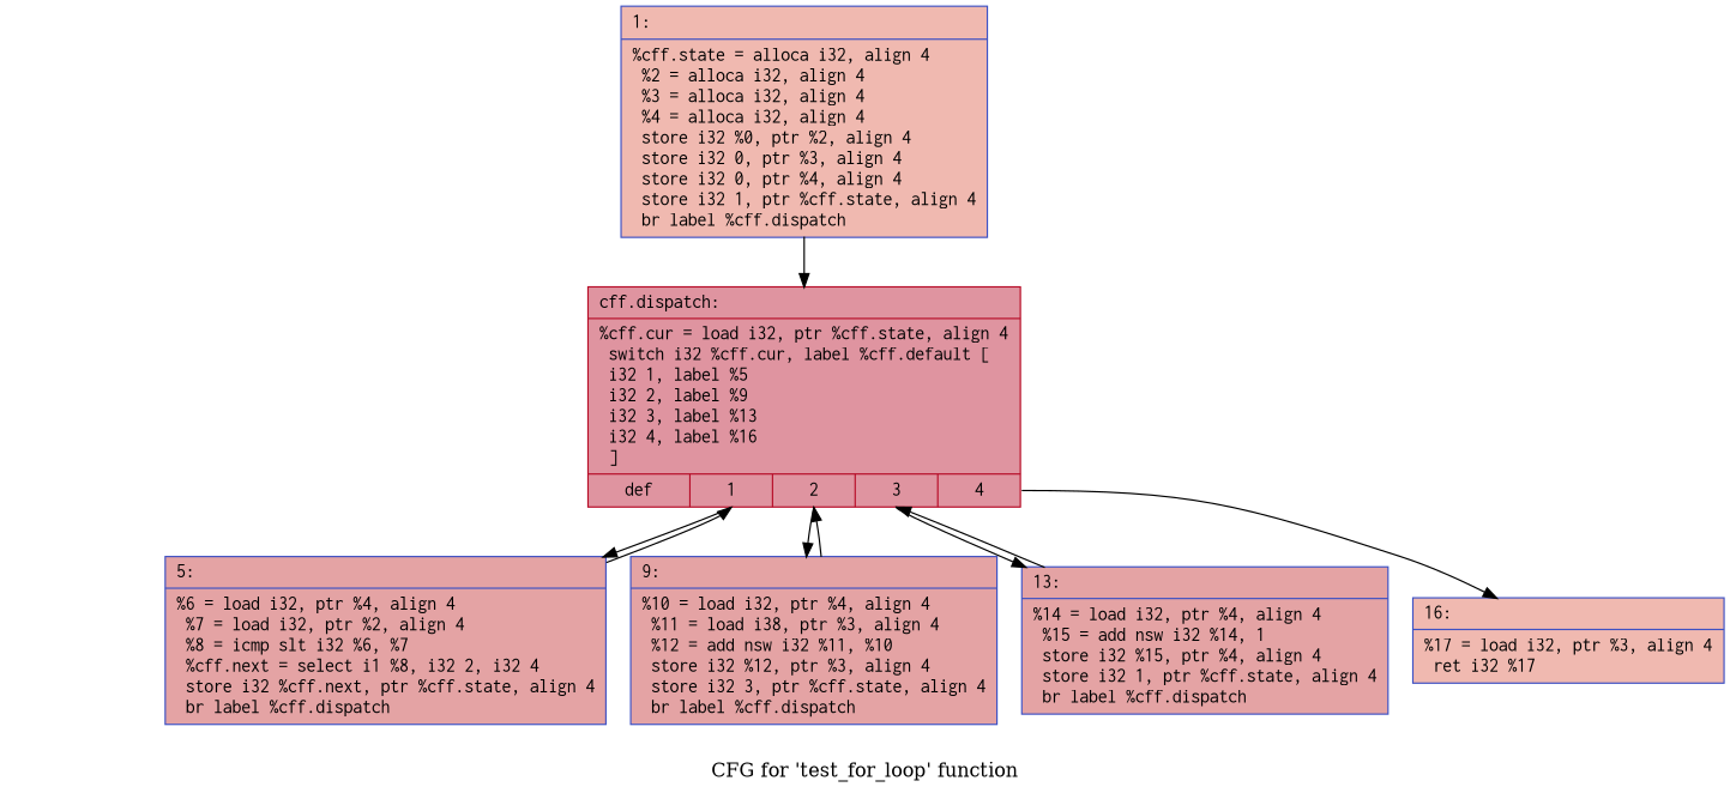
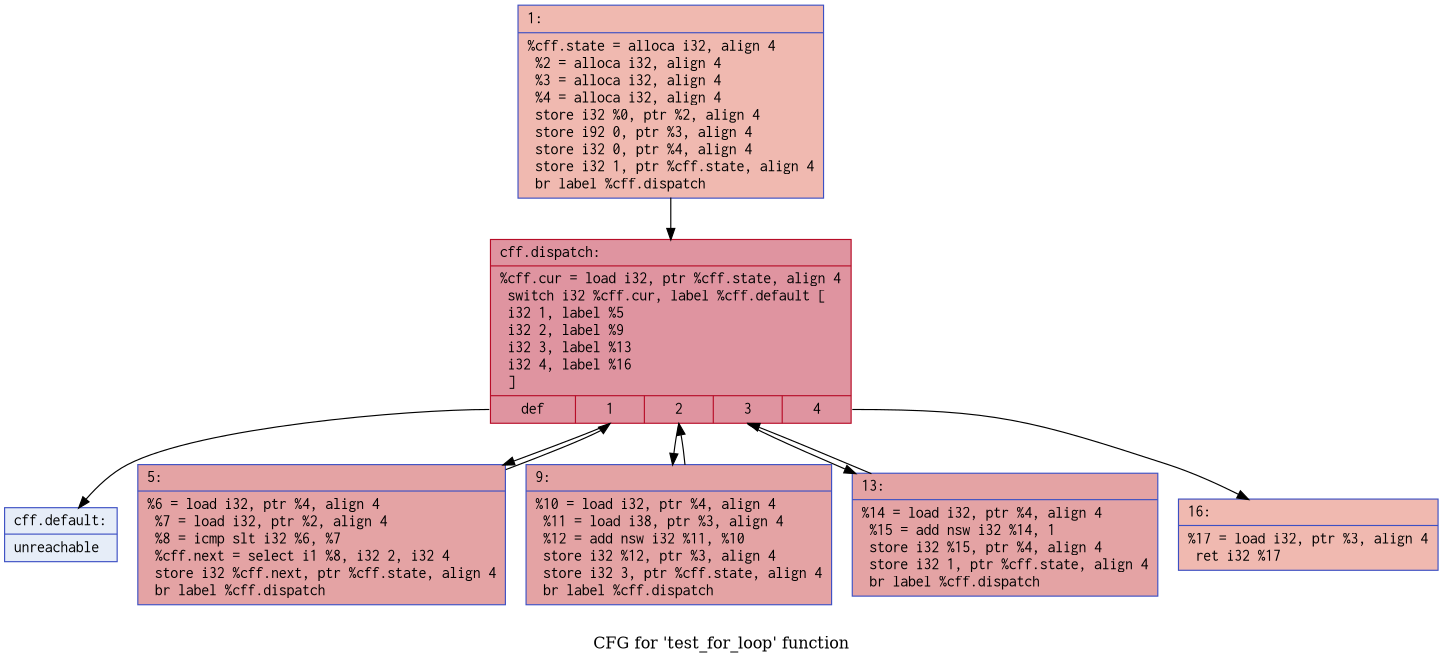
  digraph {
    label="CFG for 'test_for_loop' function"
    node [color="#3d50c3ff" fillcolor="#c32e3170" fontname=Courier shape=record style=filled]
-   n1 [fillcolor="#de614d70" label="{1:\l|  %cff.state = alloca i32, align 4\l  %2 = alloca i32, align 4\l  %3 = alloca i32, align 4\l  %4 = alloca i32, align 4\l  store i32 %0, ptr %2, align 4\l  store i32 0, ptr %3, align 4\l  store i32 0, ptr %4, align 4\l  store i32 1, ptr %cff.state, align 4\l  br label %cff.dispatch\l}"]
+   n1 [fillcolor="#de614d70" label="{1:\l|  %cff.state = alloca i32, align 4\l  %2 = alloca i32, align 4\l  %3 = alloca i32, align 4\l  %4 = alloca i32, align 4\l  store i32 %0, ptr %2, align 4\l  store i92 0, ptr %3, align 4\l  store i32 0, ptr %4, align 4\l  store i32 1, ptr %cff.state, align 4\l  br label %cff.dispatch\l}"]
    n2 [color="#b70d28ff" fillcolor="#b70d2870" label="{cff.dispatch:\l|  %cff.cur = load i32, ptr %cff.state, align 4\l  switch i32 %cff.cur, label %cff.default [\l    i32 1, label %5\l    i32 2, label %9\l    i32 3, label %13\l    i32 4, label %16\l  ]\l|{<s0>def|<s1>1|<s2>2|<s3>3|<s4>4}}"]
    n3 [label="{5:\l|  %6 = load i32, ptr %4, align 4\l  %7 = load i32, ptr %2, align 4\l  %8 = icmp slt i32 %6, %7\l  %cff.next = select i1 %8, i32 2, i32 4\l  store i32 %cff.next, ptr %cff.state, align 4\l  br label %cff.dispatch\l}"]
    n4 [label="{9:\l|  %10 = load i32, ptr %4, align 4\l  %11 = load i38, ptr %3, align 4\l  %12 = add nsw i32 %11, %10\l  store i32 %12, ptr %3, align 4\l  store i32 3, ptr %cff.state, align 4\l  br label %cff.dispatch\l}"]
    n5 [label="{13:\l|  %14 = load i32, ptr %4, align 4\l  %15 = add nsw i32 %14, 1\l  store i32 %15, ptr %4, align 4\l  store i32 1, ptr %cff.state, align 4\l  br label %cff.dispatch\l}"]
    n6 [fillcolor="#de614d70" label="{16:\l|  %17 = load i32, ptr %3, align 4\l  ret i32 %17\l}"]
+   n7 [fillcolor="#c7d7f070" label="{cff.default:\l|  unreachable\l}"]
    n1 -> n2
    n2 -> n3 [tailport=s1]
    n2 -> n4 [tailport=s2]
    n2 -> n5 [tailport=s3]
    n2 -> n6 [tailport=s4]
+   n2 -> n7 [tailport=s0]
    n3 -> n2
    n4 -> n2
    n5 -> n2
  }
